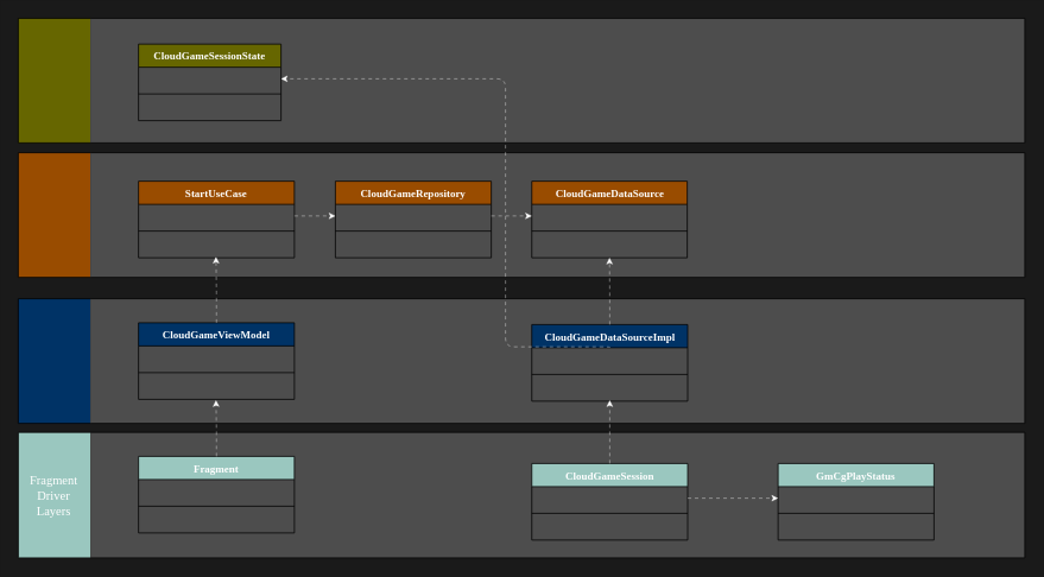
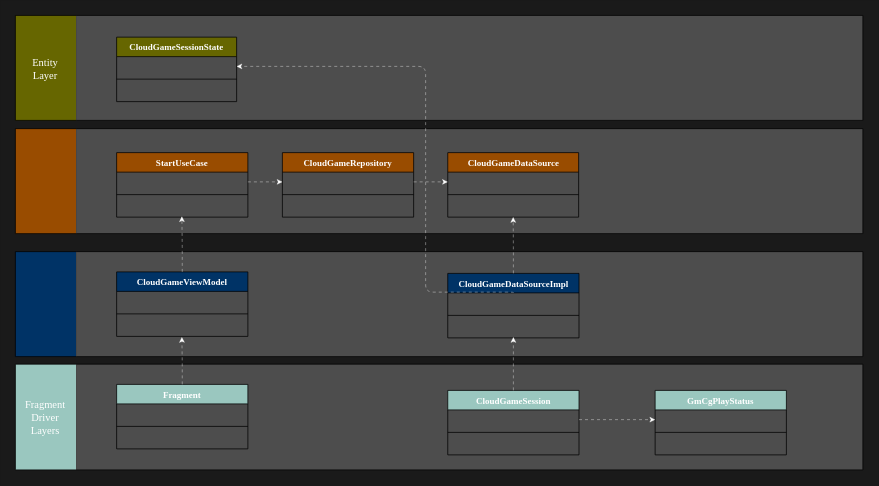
  <mxCell id="0" />
  <mxCell id="1" parent="0" />
  <mxCell id="2" value="" style="swimlane;horizontal=0;whiteSpace=wrap;html=1;startSize=81;strokeColor=default;shadow=0;glass=0;swimlaneLine=0;fillColor=#9AC7BF;swimlaneFillColor=#4D4D4D;" vertex="1" parent="1"><mxGeometry x="20" y="485" width="1130" height="141" as="geometry"><mxRectangle x="-24" y="313" width="32" height="147" as="alternateBounds" /></mxGeometry></mxCell>
  <mxCell id="3" value="&lt;font style=&quot;font-size: 14px;&quot; face=&quot;Comic Sans MS&quot;&gt;Fragment&lt;br&gt;Driver&lt;br&gt;Layers&lt;br&gt;&lt;/font&gt;" style="text;html=1;strokeColor=none;fillColor=none;align=center;verticalAlign=middle;whiteSpace=wrap;rounded=0;fontColor=#FFFFFF;" vertex="1" parent="2"><mxGeometry x="14" y="50.5" width="52" height="43" as="geometry" /></mxCell>
  <mxCell id="4" value="Fragment" style="swimlane;fontStyle=1;align=center;verticalAlign=top;childLayout=stackLayout;horizontal=1;startSize=26;horizontalStack=0;resizeParent=1;resizeParentMax=0;resizeLast=0;collapsible=1;marginBottom=0;whiteSpace=wrap;html=1;fillColor=#9AC7BF;fontColor=#FFFFFF;fontFamily=Comic Sans MS;" vertex="1" parent="2"><mxGeometry x="135" y="27" width="175" height="86" as="geometry" /></mxCell>
  <mxCell id="5" value="&amp;nbsp;" style="text;strokeColor=none;fillColor=none;align=left;verticalAlign=top;spacingLeft=4;spacingRight=4;overflow=hidden;rotatable=0;points=[[0,0.5],[1,0.5]];portConstraint=eastwest;whiteSpace=wrap;html=1;fontColor=#FFFFFF;fontFamily=Comic Sans MS;" vertex="1" parent="4"><mxGeometry y="26" width="175" height="26" as="geometry" /></mxCell>
  <mxCell id="6" value="" style="line;strokeWidth=1;fillColor=none;align=left;verticalAlign=middle;spacingTop=-1;spacingLeft=3;spacingRight=3;rotatable=0;labelPosition=right;points=[];portConstraint=eastwest;strokeColor=inherit;fontColor=#FFFFFF;fontFamily=Comic Sans MS;" vertex="1" parent="4"><mxGeometry y="52" width="175" height="8" as="geometry" /></mxCell>
  <mxCell id="7" value="&amp;nbsp;" style="text;strokeColor=none;fillColor=none;align=left;verticalAlign=top;spacingLeft=4;spacingRight=4;overflow=hidden;rotatable=0;points=[[0,0.5],[1,0.5]];portConstraint=eastwest;whiteSpace=wrap;html=1;fontColor=#FFFFFF;fontFamily=Comic Sans MS;" vertex="1" parent="4"><mxGeometry y="60" width="175" height="26" as="geometry" /></mxCell>
  <mxCell id="8" value="CloudGameSession" style="swimlane;fontStyle=1;align=center;verticalAlign=top;childLayout=stackLayout;horizontal=1;startSize=26;horizontalStack=0;resizeParent=1;resizeParentMax=0;resizeLast=0;collapsible=1;marginBottom=0;whiteSpace=wrap;html=1;fillColor=#9AC7BF;fontColor=#FFFFFF;fontFamily=Comic Sans MS;" vertex="1" parent="2"><mxGeometry x="576.5" y="35" width="175" height="86" as="geometry" /></mxCell>
  <mxCell id="9" value="&amp;nbsp;" style="text;strokeColor=none;fillColor=none;align=left;verticalAlign=top;spacingLeft=4;spacingRight=4;overflow=hidden;rotatable=0;points=[[0,0.5],[1,0.5]];portConstraint=eastwest;whiteSpace=wrap;html=1;fontColor=#FFFFFF;fontFamily=Comic Sans MS;" vertex="1" parent="8"><mxGeometry y="26" width="175" height="26" as="geometry" /></mxCell>
  <mxCell id="10" value="" style="line;strokeWidth=1;fillColor=none;align=left;verticalAlign=middle;spacingTop=-1;spacingLeft=3;spacingRight=3;rotatable=0;labelPosition=right;points=[];portConstraint=eastwest;strokeColor=inherit;fontColor=#FFFFFF;fontFamily=Comic Sans MS;" vertex="1" parent="8"><mxGeometry y="52" width="175" height="8" as="geometry" /></mxCell>
  <mxCell id="11" value="&amp;nbsp;" style="text;strokeColor=none;fillColor=none;align=left;verticalAlign=top;spacingLeft=4;spacingRight=4;overflow=hidden;rotatable=0;points=[[0,0.5],[1,0.5]];portConstraint=eastwest;whiteSpace=wrap;html=1;fontColor=#FFFFFF;fontFamily=Comic Sans MS;" vertex="1" parent="8"><mxGeometry y="60" width="175" height="26" as="geometry" /></mxCell>
  <mxCell id="12" value="GmCgPlayStatus" style="swimlane;fontStyle=1;align=center;verticalAlign=top;childLayout=stackLayout;horizontal=1;startSize=26;horizontalStack=0;resizeParent=1;resizeParentMax=0;resizeLast=0;collapsible=1;marginBottom=0;whiteSpace=wrap;html=1;fillColor=#9AC7BF;fontColor=#FFFFFF;fontFamily=Comic Sans MS;" vertex="1" parent="2"><mxGeometry x="853" y="35" width="175" height="86" as="geometry" /></mxCell>
  <mxCell id="13" value="&amp;nbsp;" style="text;strokeColor=none;fillColor=none;align=left;verticalAlign=top;spacingLeft=4;spacingRight=4;overflow=hidden;rotatable=0;points=[[0,0.5],[1,0.5]];portConstraint=eastwest;whiteSpace=wrap;html=1;fontColor=#FFFFFF;fontFamily=Comic Sans MS;" vertex="1" parent="12"><mxGeometry y="26" width="175" height="26" as="geometry" /></mxCell>
  <mxCell id="14" value="" style="line;strokeWidth=1;fillColor=none;align=left;verticalAlign=middle;spacingTop=-1;spacingLeft=3;spacingRight=3;rotatable=0;labelPosition=right;points=[];portConstraint=eastwest;strokeColor=inherit;fontColor=#FFFFFF;fontFamily=Comic Sans MS;" vertex="1" parent="12"><mxGeometry y="52" width="175" height="8" as="geometry" /></mxCell>
  <mxCell id="15" value="&amp;nbsp;" style="text;strokeColor=none;fillColor=none;align=left;verticalAlign=top;spacingLeft=4;spacingRight=4;overflow=hidden;rotatable=0;points=[[0,0.5],[1,0.5]];portConstraint=eastwest;whiteSpace=wrap;html=1;fontColor=#FFFFFF;fontFamily=Comic Sans MS;" vertex="1" parent="12"><mxGeometry y="60" width="175" height="26" as="geometry" /></mxCell>
  <mxCell id="16" style="edgeStyle=orthogonalEdgeStyle;rounded=1;orthogonalLoop=1;jettySize=auto;html=1;exitX=1;exitY=0.5;exitDx=0;exitDy=0;strokeColor=#FFFFFF;dashed=1;strokeWidth=0.5;dashPattern=8 8;" edge="1" parent="2" source="9" target="13"><mxGeometry relative="1" as="geometry" /></mxCell>
  <mxCell id="17" value="" style="swimlane;horizontal=0;whiteSpace=wrap;html=1;startSize=81;strokeColor=default;shadow=0;glass=0;swimlaneLine=0;fillColor=#003366;swimlaneFillColor=#4D4D4D;" vertex="1" parent="1"><mxGeometry x="20" y="335" width="1130" height="140" as="geometry"><mxRectangle x="-24" y="313" width="32" height="147" as="alternateBounds" /></mxGeometry></mxCell>
  <mxCell id="18" value="CloudGameViewModel" style="swimlane;fontStyle=1;align=center;verticalAlign=top;childLayout=stackLayout;horizontal=1;startSize=26;horizontalStack=0;resizeParent=1;resizeParentMax=0;resizeLast=0;collapsible=1;marginBottom=0;whiteSpace=wrap;html=1;strokeColor=#000000;fillColor=#003366;fontColor=#FFFFFF;fontFamily=Comic Sans MS;" vertex="1" parent="17"><mxGeometry x="135" y="27" width="175" height="86" as="geometry" /></mxCell>
  <mxCell id="19" value="&amp;nbsp;" style="text;strokeColor=none;fillColor=none;align=left;verticalAlign=top;spacingLeft=4;spacingRight=4;overflow=hidden;rotatable=0;points=[[0,0.5],[1,0.5]];portConstraint=eastwest;whiteSpace=wrap;html=1;fontColor=#FFFFFF;fontFamily=Comic Sans MS;" vertex="1" parent="18"><mxGeometry y="26" width="175" height="26" as="geometry" /></mxCell>
  <mxCell id="20" value="" style="line;strokeWidth=1;fillColor=none;align=left;verticalAlign=middle;spacingTop=-1;spacingLeft=3;spacingRight=3;rotatable=0;labelPosition=right;points=[];portConstraint=eastwest;strokeColor=inherit;fontColor=#FFFFFF;fontFamily=Comic Sans MS;" vertex="1" parent="18"><mxGeometry y="52" width="175" height="8" as="geometry" /></mxCell>
  <mxCell id="21" value="&amp;nbsp;" style="text;strokeColor=none;fillColor=none;align=left;verticalAlign=top;spacingLeft=4;spacingRight=4;overflow=hidden;rotatable=0;points=[[0,0.5],[1,0.5]];portConstraint=eastwest;whiteSpace=wrap;html=1;fontColor=#FFFFFF;fontFamily=Comic Sans MS;" vertex="1" parent="18"><mxGeometry y="60" width="175" height="26" as="geometry" /></mxCell>
  <mxCell id="22" value="CloudGameDataSourceImpl" style="swimlane;fontStyle=1;align=center;verticalAlign=top;childLayout=stackLayout;horizontal=1;startSize=26;horizontalStack=0;resizeParent=1;resizeParentMax=0;resizeLast=0;collapsible=1;marginBottom=0;whiteSpace=wrap;html=1;fillColor=#003366;fontColor=#FFFFFF;fontFamily=Comic Sans MS;" vertex="1" parent="17"><mxGeometry x="576.5" y="29" width="175" height="86" as="geometry" /></mxCell>
  <mxCell id="23" value="&amp;nbsp;" style="text;strokeColor=none;fillColor=none;align=left;verticalAlign=top;spacingLeft=4;spacingRight=4;overflow=hidden;rotatable=0;points=[[0,0.5],[1,0.5]];portConstraint=eastwest;whiteSpace=wrap;html=1;fontColor=#FFFFFF;fontFamily=Comic Sans MS;" vertex="1" parent="22"><mxGeometry y="26" width="175" height="26" as="geometry" /></mxCell>
  <mxCell id="24" value="" style="line;strokeWidth=1;fillColor=none;align=left;verticalAlign=middle;spacingTop=-1;spacingLeft=3;spacingRight=3;rotatable=0;labelPosition=right;points=[];portConstraint=eastwest;strokeColor=inherit;fontColor=#FFFFFF;fontFamily=Comic Sans MS;" vertex="1" parent="22"><mxGeometry y="52" width="175" height="8" as="geometry" /></mxCell>
  <mxCell id="25" value="&amp;nbsp;" style="text;strokeColor=none;fillColor=none;align=left;verticalAlign=top;spacingLeft=4;spacingRight=4;overflow=hidden;rotatable=0;points=[[0,0.5],[1,0.5]];portConstraint=eastwest;whiteSpace=wrap;html=1;fontColor=#FFFFFF;fontFamily=Comic Sans MS;" vertex="1" parent="22"><mxGeometry y="60" width="175" height="26" as="geometry" /></mxCell>
  <mxCell id="26" value="" style="swimlane;horizontal=0;whiteSpace=wrap;html=1;startSize=81;strokeColor=default;shadow=0;glass=0;swimlaneLine=0;fillColor=#994C00;swimlaneFillColor=#4D4D4D;" vertex="1" parent="1"><mxGeometry x="20" y="171" width="1130" height="140" as="geometry"><mxRectangle x="-24" y="313" width="32" height="147" as="alternateBounds" /></mxGeometry></mxCell>
  <mxCell id="27" value="StartUseCase" style="swimlane;fontStyle=1;align=center;verticalAlign=top;childLayout=stackLayout;horizontal=1;startSize=26;horizontalStack=0;resizeParent=1;resizeParentMax=0;resizeLast=0;collapsible=1;marginBottom=0;whiteSpace=wrap;html=1;fillColor=#994C00;fontColor=#FFFFFF;fontFamily=Comic Sans MS;" vertex="1" parent="26"><mxGeometry x="135" y="32" width="175" height="86" as="geometry" /></mxCell>
  <mxCell id="28" value="&amp;nbsp;" style="text;strokeColor=none;fillColor=none;align=left;verticalAlign=top;spacingLeft=4;spacingRight=4;overflow=hidden;rotatable=0;points=[[0,0.5],[1,0.5]];portConstraint=eastwest;whiteSpace=wrap;html=1;fontColor=#FFFFFF;fontFamily=Comic Sans MS;" vertex="1" parent="27"><mxGeometry y="26" width="175" height="26" as="geometry" /></mxCell>
  <mxCell id="29" value="" style="line;strokeWidth=1;fillColor=none;align=left;verticalAlign=middle;spacingTop=-1;spacingLeft=3;spacingRight=3;rotatable=0;labelPosition=right;points=[];portConstraint=eastwest;strokeColor=inherit;fontColor=#FFFFFF;fontFamily=Comic Sans MS;" vertex="1" parent="27"><mxGeometry y="52" width="175" height="8" as="geometry" /></mxCell>
  <mxCell id="30" value="&amp;nbsp;" style="text;strokeColor=none;fillColor=none;align=left;verticalAlign=top;spacingLeft=4;spacingRight=4;overflow=hidden;rotatable=0;points=[[0,0.5],[1,0.5]];portConstraint=eastwest;whiteSpace=wrap;html=1;fontColor=#FFFFFF;fontFamily=Comic Sans MS;" vertex="1" parent="27"><mxGeometry y="60" width="175" height="26" as="geometry" /></mxCell>
  <mxCell id="31" value="CloudGameRepository" style="swimlane;fontStyle=1;align=center;verticalAlign=top;childLayout=stackLayout;horizontal=1;startSize=26;horizontalStack=0;resizeParent=1;resizeParentMax=0;resizeLast=0;collapsible=1;marginBottom=0;whiteSpace=wrap;html=1;fillColor=#994C00;fontColor=#FFFFFF;fontFamily=Comic Sans MS;" vertex="1" parent="26"><mxGeometry x="356" y="32" width="175" height="86" as="geometry" /></mxCell>
  <mxCell id="32" value="&amp;nbsp;" style="text;strokeColor=none;fillColor=none;align=left;verticalAlign=top;spacingLeft=4;spacingRight=4;overflow=hidden;rotatable=0;points=[[0,0.5],[1,0.5]];portConstraint=eastwest;whiteSpace=wrap;html=1;fontColor=#FFFFFF;fontFamily=Comic Sans MS;" vertex="1" parent="31"><mxGeometry y="26" width="175" height="26" as="geometry" /></mxCell>
  <mxCell id="33" value="" style="line;strokeWidth=1;fillColor=none;align=left;verticalAlign=middle;spacingTop=-1;spacingLeft=3;spacingRight=3;rotatable=0;labelPosition=right;points=[];portConstraint=eastwest;strokeColor=inherit;fontColor=#FFFFFF;fontFamily=Comic Sans MS;" vertex="1" parent="31"><mxGeometry y="52" width="175" height="8" as="geometry" /></mxCell>
  <mxCell id="34" value="&amp;nbsp;" style="text;strokeColor=none;fillColor=none;align=left;verticalAlign=top;spacingLeft=4;spacingRight=4;overflow=hidden;rotatable=0;points=[[0,0.5],[1,0.5]];portConstraint=eastwest;whiteSpace=wrap;html=1;fontColor=#FFFFFF;fontFamily=Comic Sans MS;" vertex="1" parent="31"><mxGeometry y="60" width="175" height="26" as="geometry" /></mxCell>
  <mxCell id="35" value="CloudGameDataSource" style="swimlane;fontStyle=1;align=center;verticalAlign=top;childLayout=stackLayout;horizontal=1;startSize=26;horizontalStack=0;resizeParent=1;resizeParentMax=0;resizeLast=0;collapsible=1;marginBottom=0;whiteSpace=wrap;html=1;fillColor=#994C00;fontColor=#FFFFFF;fontFamily=Comic Sans MS;" vertex="1" parent="26"><mxGeometry x="576.5" y="32" width="174.5" height="86" as="geometry" /></mxCell>
  <mxCell id="36" value="&amp;nbsp;" style="text;strokeColor=none;fillColor=none;align=left;verticalAlign=top;spacingLeft=4;spacingRight=4;overflow=hidden;rotatable=0;points=[[0,0.5],[1,0.5]];portConstraint=eastwest;whiteSpace=wrap;html=1;fontColor=#FFFFFF;fontFamily=Comic Sans MS;" vertex="1" parent="35"><mxGeometry y="26" width="174.5" height="26" as="geometry" /></mxCell>
  <mxCell id="37" value="" style="line;strokeWidth=1;fillColor=none;align=left;verticalAlign=middle;spacingTop=-1;spacingLeft=3;spacingRight=3;rotatable=0;labelPosition=right;points=[];portConstraint=eastwest;strokeColor=inherit;fontColor=#FFFFFF;fontFamily=Comic Sans MS;" vertex="1" parent="35"><mxGeometry y="52" width="174.5" height="8" as="geometry" /></mxCell>
  <mxCell id="38" value="&amp;nbsp;" style="text;strokeColor=none;fillColor=none;align=left;verticalAlign=top;spacingLeft=4;spacingRight=4;overflow=hidden;rotatable=0;points=[[0,0.5],[1,0.5]];portConstraint=eastwest;whiteSpace=wrap;html=1;fontColor=#FFFFFF;fontFamily=Comic Sans MS;" vertex="1" parent="35"><mxGeometry y="60" width="174.5" height="26" as="geometry" /></mxCell>
  <mxCell id="39" style="edgeStyle=orthogonalEdgeStyle;rounded=1;orthogonalLoop=1;jettySize=auto;html=1;strokeColor=#FFFFFF;dashed=1;strokeWidth=0.5;dashPattern=8 8;" edge="1" parent="26" source="28" target="32"><mxGeometry relative="1" as="geometry" /></mxCell>
  <mxCell id="40" style="edgeStyle=orthogonalEdgeStyle;rounded=1;orthogonalLoop=1;jettySize=auto;html=1;exitX=1;exitY=0.5;exitDx=0;exitDy=0;strokeWidth=0.5;dashed=1;strokeColor=#FFFFFF;dashPattern=8 8;" edge="1" parent="26" source="32" target="36"><mxGeometry relative="1" as="geometry" /></mxCell>
  <mxCell id="41" value="" style="swimlane;horizontal=0;whiteSpace=wrap;html=1;startSize=81;strokeColor=default;shadow=0;glass=0;swimlaneLine=0;fillColor=#666600;swimlaneFillColor=#4D4D4D;" vertex="1" parent="1"><mxGeometry x="20" y="20" width="1130" height="140" as="geometry"><mxRectangle x="-24" y="313" width="32" height="147" as="alternateBounds" /></mxGeometry></mxCell>
+ <mxCell id="42" value="&lt;font style=&quot;font-size: 14px;&quot; face=&quot;Comic Sans MS&quot;&gt;Entity&lt;br&gt;Layer&lt;br&gt;&lt;/font&gt;" style="text;html=1;strokeColor=none;fillColor=none;align=center;verticalAlign=middle;whiteSpace=wrap;rounded=0;fontColor=#FFFFFF;" vertex="1" parent="41"><mxGeometry x="14" y="50.5" width="52" height="43" as="geometry" /></mxCell>
  <mxCell id="43" value="CloudGameSessionState" style="swimlane;fontStyle=1;align=center;verticalAlign=top;childLayout=stackLayout;horizontal=1;startSize=26;horizontalStack=0;resizeParent=1;resizeParentMax=0;resizeLast=0;collapsible=1;marginBottom=0;whiteSpace=wrap;html=1;fillColor=#666600;fontColor=#FFFFFF;fontFamily=Comic Sans MS;" vertex="1" parent="41"><mxGeometry x="135" y="29" width="160" height="86" as="geometry" /></mxCell>
  <mxCell id="44" value="&amp;nbsp;" style="text;strokeColor=none;fillColor=none;align=left;verticalAlign=top;spacingLeft=4;spacingRight=4;overflow=hidden;rotatable=0;points=[[0,0.5],[1,0.5]];portConstraint=eastwest;whiteSpace=wrap;html=1;fontColor=#FFFFFF;fontFamily=Comic Sans MS;" vertex="1" parent="43"><mxGeometry y="26" width="160" height="26" as="geometry" /></mxCell>
  <mxCell id="45" value="" style="line;strokeWidth=1;fillColor=none;align=left;verticalAlign=middle;spacingTop=-1;spacingLeft=3;spacingRight=3;rotatable=0;labelPosition=right;points=[];portConstraint=eastwest;strokeColor=inherit;fontColor=#FFFFFF;fontFamily=Comic Sans MS;" vertex="1" parent="43"><mxGeometry y="52" width="160" height="8" as="geometry" /></mxCell>
  <mxCell id="46" value="&amp;nbsp;" style="text;strokeColor=none;fillColor=none;align=left;verticalAlign=top;spacingLeft=4;spacingRight=4;overflow=hidden;rotatable=0;points=[[0,0.5],[1,0.5]];portConstraint=eastwest;whiteSpace=wrap;html=1;fontColor=#FFFFFF;fontFamily=Comic Sans MS;" vertex="1" parent="43"><mxGeometry y="60" width="160" height="26" as="geometry" /></mxCell>
  <mxCell id="47" style="edgeStyle=orthogonalEdgeStyle;orthogonalLoop=1;jettySize=auto;html=1;dashed=1;strokeWidth=0.5;strokeColor=#FFFFFF;dashPattern=8 8;rounded=1;" edge="1" parent="1" source="23" target="44"><mxGeometry relative="1" as="geometry"><Array as="points"><mxPoint x="567" y="389" /><mxPoint x="567" y="88" /></Array></mxGeometry></mxCell>
  <mxCell id="48" style="edgeStyle=orthogonalEdgeStyle;rounded=1;orthogonalLoop=1;jettySize=auto;html=1;entryX=0.497;entryY=1.038;entryDx=0;entryDy=0;entryPerimeter=0;strokeColor=#FFFFFF;dashed=1;strokeWidth=0.5;dashPattern=8 8;" edge="1" parent="1" source="4" target="21"><mxGeometry relative="1" as="geometry" /></mxCell>
  <mxCell id="49" style="edgeStyle=orthogonalEdgeStyle;rounded=1;orthogonalLoop=1;jettySize=auto;html=1;exitX=0.5;exitY=0;exitDx=0;exitDy=0;entryX=0.5;entryY=0.962;entryDx=0;entryDy=0;entryPerimeter=0;strokeColor=#FFFFFF;dashed=1;strokeWidth=0.5;dashPattern=8 8;" edge="1" parent="1" source="8" target="25"><mxGeometry relative="1" as="geometry" /></mxCell>
  <mxCell id="50" style="edgeStyle=orthogonalEdgeStyle;rounded=1;orthogonalLoop=1;jettySize=auto;html=1;entryX=0.5;entryY=1;entryDx=0;entryDy=0;entryPerimeter=0;strokeColor=#FFFFFF;dashed=1;strokeWidth=0.5;dashPattern=8 8;" edge="1" parent="1" source="22" target="38"><mxGeometry relative="1" as="geometry" /></mxCell>
  <mxCell id="51" style="edgeStyle=orthogonalEdgeStyle;rounded=1;orthogonalLoop=1;jettySize=auto;html=1;exitX=0.5;exitY=0;exitDx=0;exitDy=0;entryX=0.497;entryY=0.962;entryDx=0;entryDy=0;entryPerimeter=0;strokeColor=#FFFFFF;dashed=1;strokeWidth=0.5;dashPattern=8 8;" edge="1" parent="1" source="18" target="30"><mxGeometry relative="1" as="geometry" /></mxCell>
